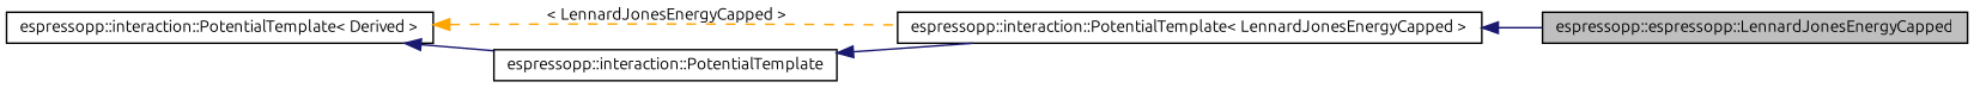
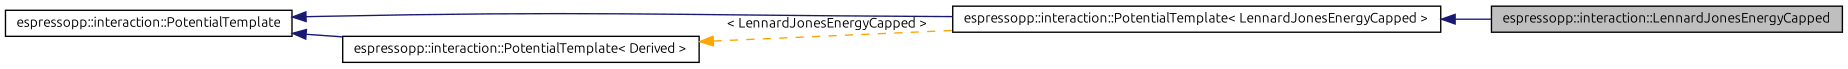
  digraph {
    fontname=Ubuntu
    rankdir=LR
    node [color=black fillcolor=white fontname=Ubuntu fontsize=10 shape=record style=filled]
    edge [color=midnightblue dir=back fontname=Ubuntu fontsize=10 labelfontname=Helvetica labelfontsize=10 style=solid]
-   n1 [fillcolor=grey75 fontcolor=black height=0.2 label="espressopp::espressopp::LennardJonesEnergyCapped" width=0.4]
+   n1 [fillcolor=grey75 fontcolor=black height=0.2 label="espressopp::interaction::LennardJonesEnergyCapped" width=0.4]
    n2 [height=0.2 label="espressopp::interaction::PotentialTemplate\< LennardJonesEnergyCapped \>" width=0.4]
    n3 [height=0.2 label="espressopp::interaction::PotentialTemplate" width=0.4]
    n4 [height=0.2 label="espressopp::interaction::PotentialTemplate\< Derived \>" width=0.4]
    n2 -> n1
    n3 -> n2
-   n4 -> n3
+   n3 -> n4
    n4 -> n2 [color=orange label=" \< LennardJonesEnergyCapped \>" style=dashed]
  }
